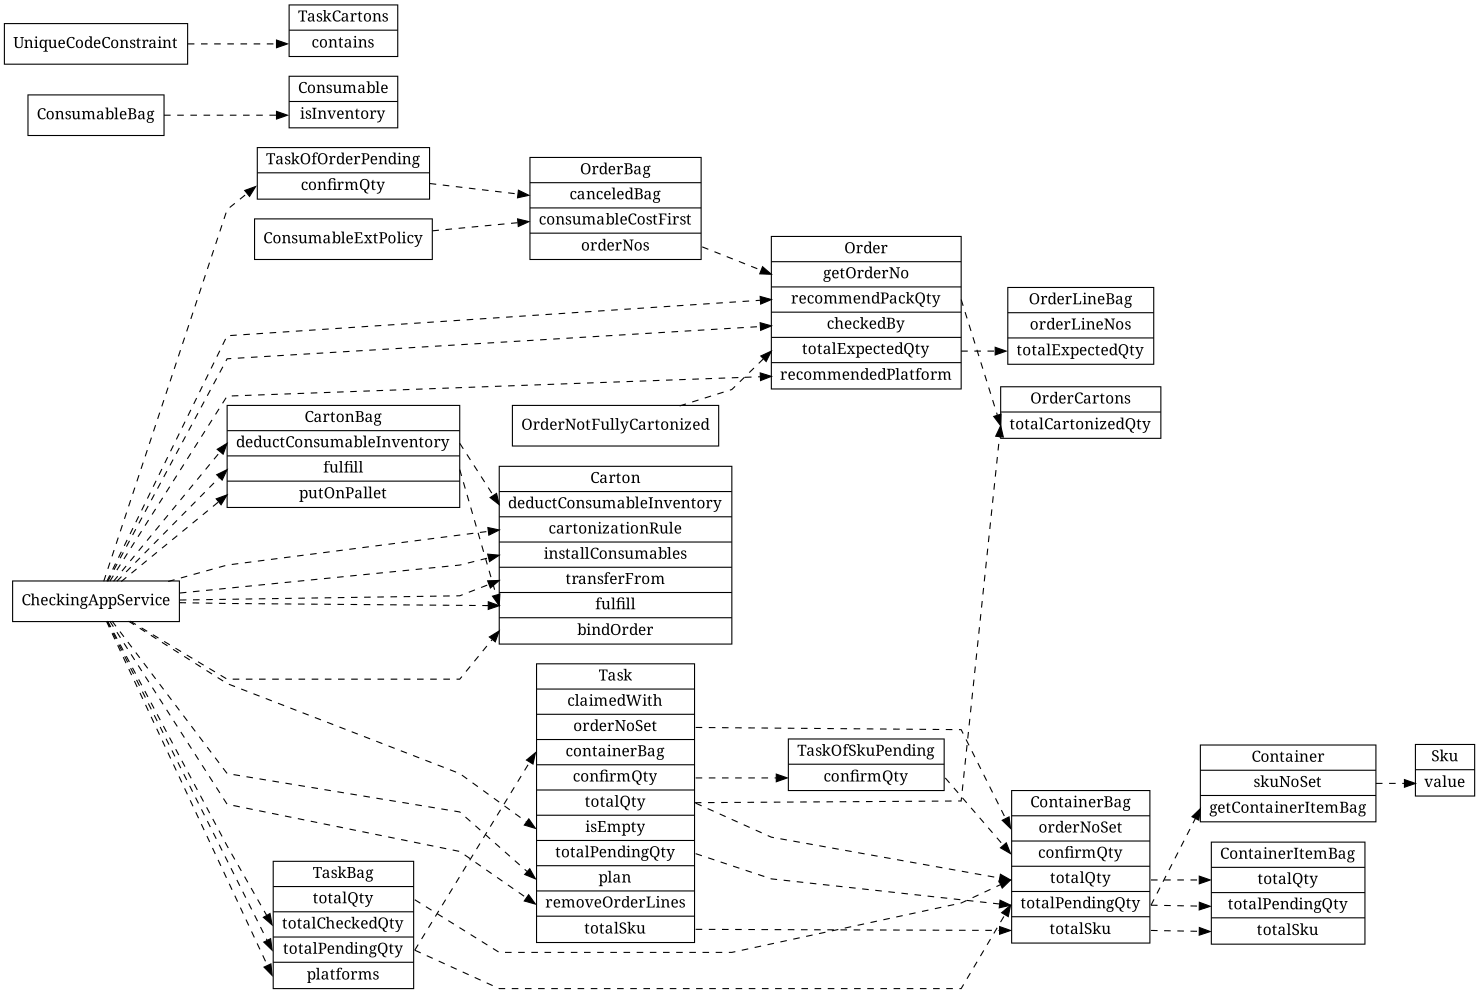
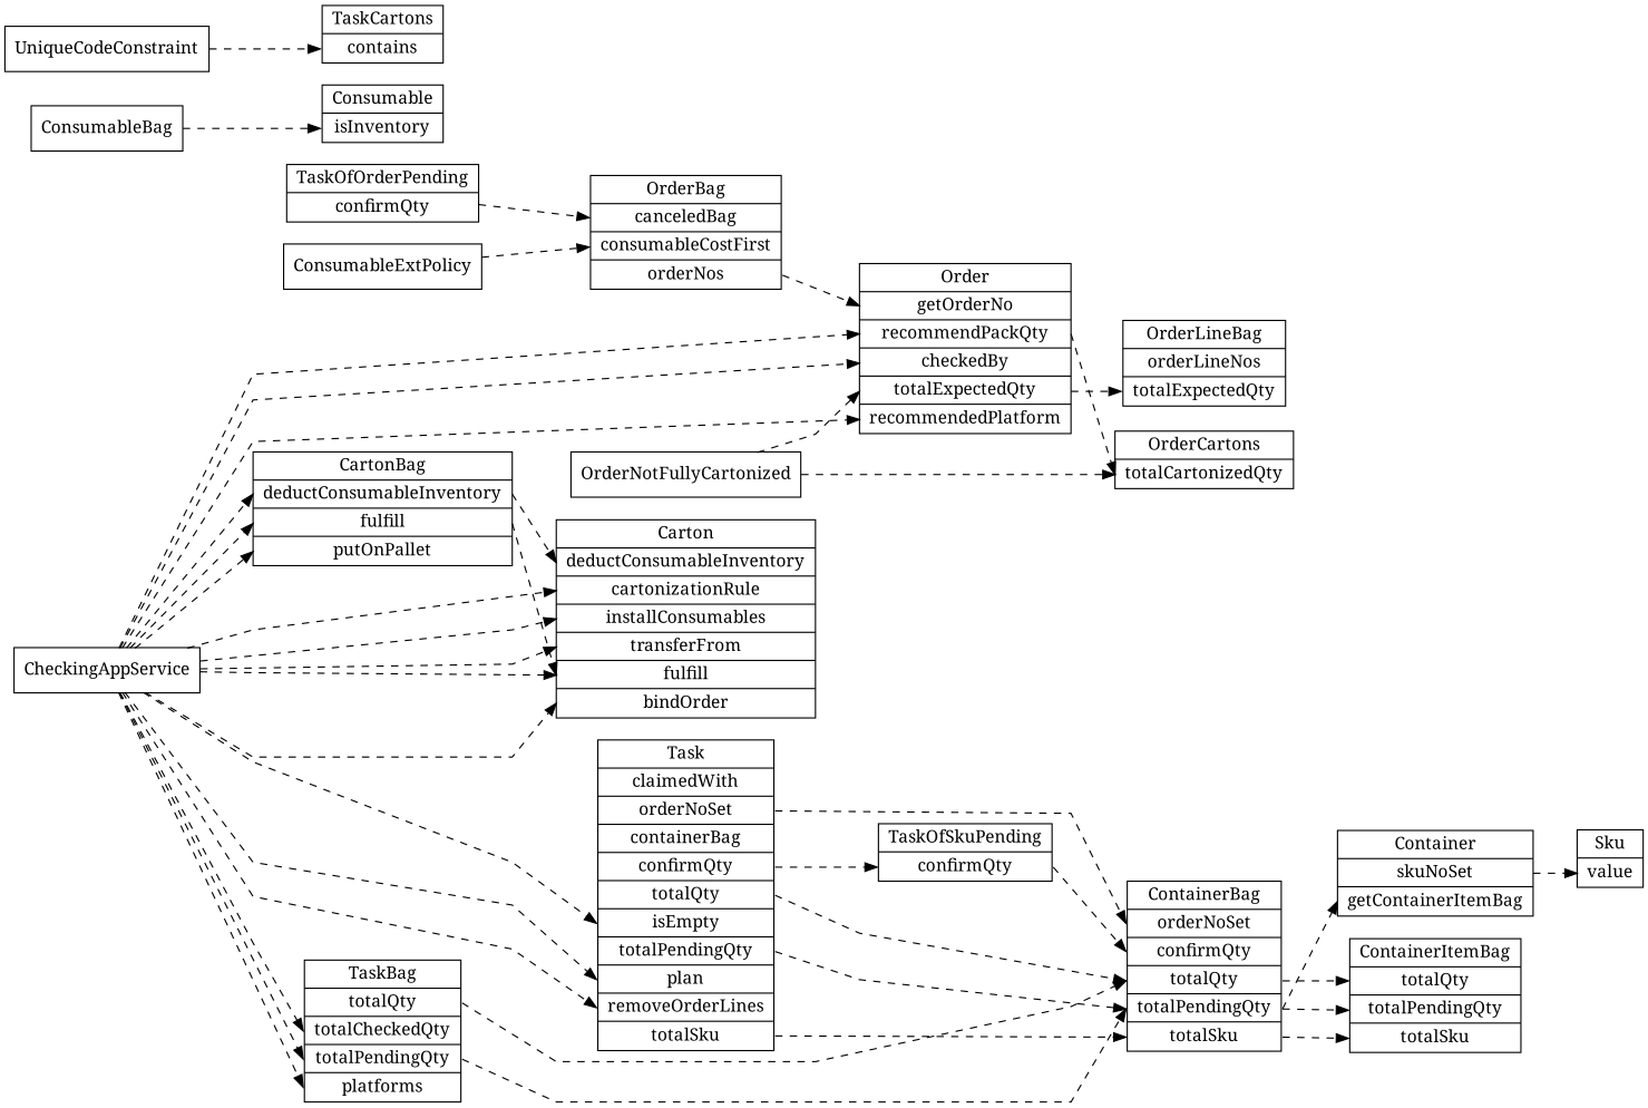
  digraph {
    fontname="Noto Serif"
    labelloc=t
    rankdir=LR
    splines=polyline
    node [fontname="Noto Serif" shape=record]
    edge [fontname="Noto Serif" fontsize=10 headport=totalPendingQty style=dashed]
    n1 [label="<Carton> Carton|<deductConsumableInventory> deductConsumableInventory|<cartonizationRule> cartonizationRule|<installConsumables> installConsumables|<transferFrom> transferFrom|<fulfill> fulfill|<bindOrder> bindOrder"]
    n2 [label="<CartonBag> CartonBag|<deductConsumableInventory> deductConsumableInventory|<fulfill> fulfill|<putOnPallet> putOnPallet"]
    n3 [label="<Consumable> Consumable|<isInventory> isInventory"]
    n4 [label="<Container> Container|<skuNoSet> skuNoSet|<getContainerItemBag> getContainerItemBag"]
    n5 [label="<Sku> Sku|<value> value"]
    n6 [label="<ContainerBag> ContainerBag|<orderNoSet> orderNoSet|<confirmQty> confirmQty|<totalQty> totalQty|<totalPendingQty> totalPendingQty|<totalSku> totalSku"]
    n7 [label="<ContainerItemBag> ContainerItemBag|<totalQty> totalQty|<totalPendingQty> totalPendingQty|<totalSku> totalSku"]
    n8 [label="<Order> Order|<getOrderNo> getOrderNo|<recommendPackQty> recommendPackQty|<checkedBy> checkedBy|<totalExpectedQty> totalExpectedQty|<recommendedPlatform> recommendedPlatform"]
    n9 [label="<OrderCartons> OrderCartons|<totalCartonizedQty> totalCartonizedQty"]
    n10 [label="<OrderLineBag> OrderLineBag|<orderLineNos> orderLineNos|<totalExpectedQty> totalExpectedQty"]
    n11 [label="<OrderBag> OrderBag|<canceledBag> canceledBag|<consumableCostFirst> consumableCostFirst|<orderNos> orderNos"]
    n12 [label="<Task> Task|<claimedWith> claimedWith|<orderNoSet> orderNoSet|<containerBag> containerBag|<confirmQty> confirmQty|<totalQty> totalQty|<isEmpty> isEmpty|<totalPendingQty> totalPendingQty|<plan> plan|<removeOrderLines> removeOrderLines|<totalSku> totalSku"]
    n13 [label="<TaskOfSkuPending> TaskOfSkuPending|<confirmQty> confirmQty"]
    n14 [label="<TaskBag> TaskBag|<totalQty> totalQty|<totalCheckedQty> totalCheckedQty|<totalPendingQty> totalPendingQty|<platforms> platforms"]
    n15 [label="<TaskCartons> TaskCartons|<contains> contains"]
    n16 [label="<TaskOfOrderPending> TaskOfOrderPending|<confirmQty> confirmQty"]
    CheckingAppService
    ConsumableBag
    ConsumableExtPolicy
    OrderNotFullyCartonized
    UniqueCodeConstraint
    n2 -> n1 [headport=deductConsumableInventory tailport=deductConsumableInventory]
    n2 -> n1 [headport=fulfill tailport=fulfill]
    n4 -> n5 [headport=value tailport=skuNoSet]
    n6 -> n4 [headport=getContainerItemBag tailport=totalPendingQty]
    n6 -> n7 [tailport=totalPendingQty]
    n6 -> n7 [headport=totalQty tailport=totalQty]
    n6 -> n7 [headport=totalSku tailport=totalSku]
    n8 -> n9 [headport=totalCartonizedQty tailport=recommendPackQty]
    n8 -> n10 [headport=totalExpectedQty tailport=totalExpectedQty]
    n11 -> n8 [headport=getOrderNo tailport=orderNos]
    n12 -> n6 [headport=orderNoSet tailport=orderNoSet]
    n12 -> n6 [tailport=totalPendingQty]
    n12 -> n6 [headport=totalQty tailport=totalQty]
    n12 -> n6 [headport=totalSku tailport=totalSku]
    n12 -> n13 [headport=confirmQty tailport=confirmQty]
    n13 -> n6 [headport=confirmQty tailport=confirmQty]
    n14 -> n6 [tailport=totalPendingQty]
    n14 -> n6 [headport=totalQty tailport=totalQty]
-   n14 -> n12 [headport=containerBag tailport=totalPendingQty]
    n16 -> n11 [headport=canceledBag]
    CheckingAppService -> n1 [headport=cartonizationRule]
    CheckingAppService -> n1 [headport=bindOrder]
    CheckingAppService -> n1 [headport=transferFrom]
    CheckingAppService -> n1 [headport=installConsumables]
    CheckingAppService -> n1 [headport=fulfill]
    CheckingAppService -> n2 [headport=fulfill]
    CheckingAppService -> n2 [headport=putOnPallet]
    CheckingAppService -> n2 [headport=deductConsumableInventory]
    CheckingAppService -> n8 [headport=checkedBy]
    CheckingAppService -> n8 [headport=recommendPackQty]
    CheckingAppService -> n8 [headport=recommendedPlatform]
    CheckingAppService -> n12 [headport=removeOrderLines]
    CheckingAppService -> n12 [headport=isEmpty]
    CheckingAppService -> n12 [headport=plan]
    CheckingAppService -> n14 [headport=platforms]
    CheckingAppService -> n14 [headport=totalCheckedQty]
    CheckingAppService -> n14
-   CheckingAppService -> n16 [headport=confirmQty]
    ConsumableBag -> n3 [headport=isInventory tailport=inventoryControlBag]
    ConsumableExtPolicy -> n11 [headport=consumableCostFirst]
    OrderNotFullyCartonized -> n8 [headport=totalExpectedQty]
-   n12 -> n9 [headport=totalCartonizedQty]
+   OrderNotFullyCartonized -> n9 [headport=totalCartonizedQty]
    UniqueCodeConstraint -> n15 [headport=contains]
  }
